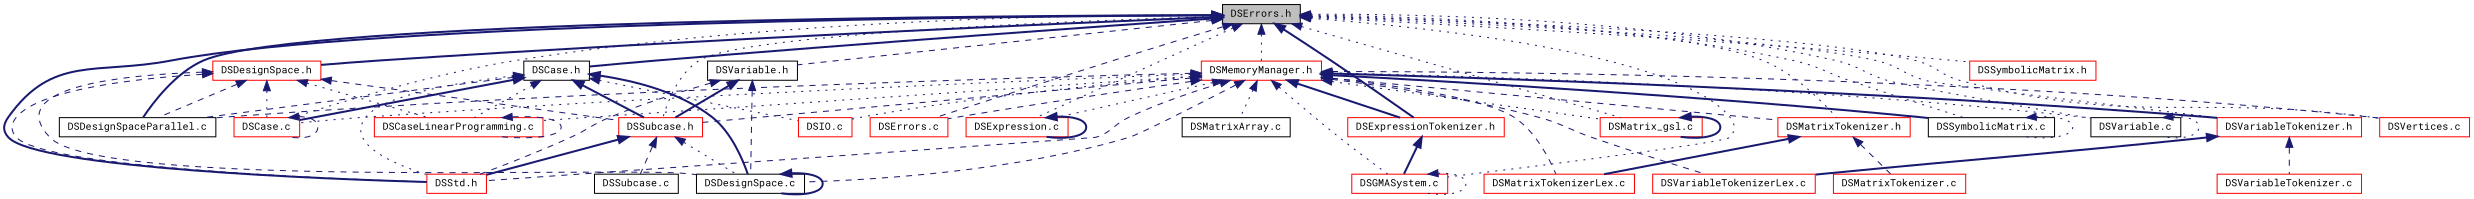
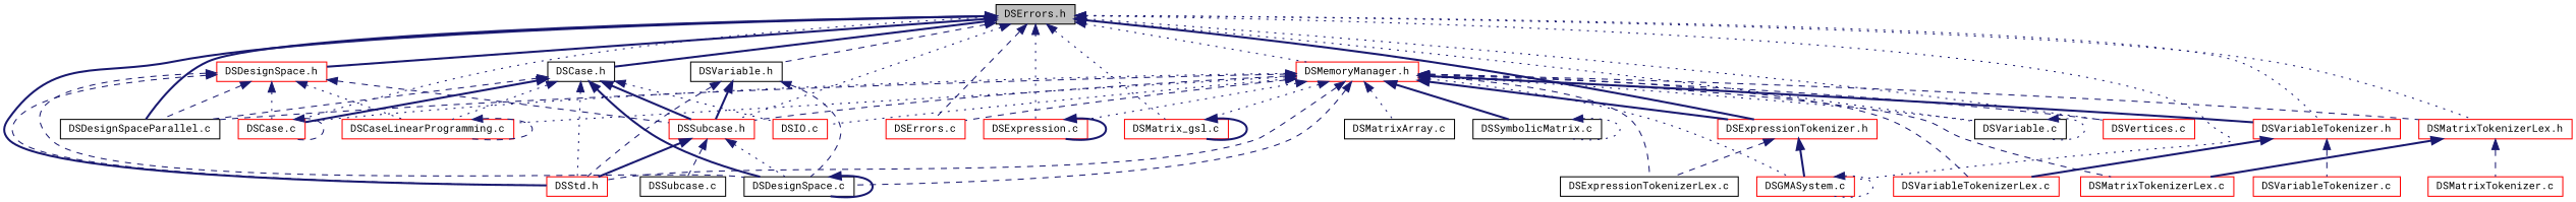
  digraph {
    fontname="Roboto Mono"
    node [color=red fillcolor=white fontname="Roboto Mono" fontsize=10 shape=record style=filled]
    edge [color=midnightblue dir=back fontname="Roboto Mono" fontsize=10 labelfontname=FreeSans labelfontsize=10 style=dotted]
    n1 [color=black fillcolor=grey75 fontcolor=black height=0.2 label="DSErrors.h" width=0.4]
    n2 [height=0.2 label="DSCase.c" width=0.4]
    n3 [color=black height=0.2 label="DSCase.h" width=0.4]
    n4 [color=black height=0.2 label="DSDesignSpaceParallel.c" width=0.4]
    n5 [height=0.2 label="DSStd.h" width=0.4]
    n6 [height=0.2 label="DSSubcase.h" width=0.4]
    n7 [height=0.2 label="DSDesignSpace.h" width=0.4]
    n8 [height=0.2 label="DSErrors.c" width=0.4]
    n9 [height=0.2 label="DSExpression.c" width=0.4]
    n10 [height=0.2 label="DSExpressionTokenizer.h" width=0.4]
    n11 [height=0.2 label="DSGMASystem.c" width=0.4]
    n12 [height=0.2 label="DSMatrix_gsl.c" width=0.4]
-   n13 [height=0.2 label="DSMatrixTokenizer.h" width=0.4]
+   n13 [height=0.2 label="DSMatrixTokenizerLex.h" width=0.4]
    n14 [height=0.2 label="DSMemoryManager.h" width=0.4]
    n15 [color=black height=0.2 label="DSSymbolicMatrix.c" width=0.4]
    n16 [color=black height=0.2 label="DSVariable.c" width=0.4]
    n17 [height=0.2 label="DSVariableTokenizer.h" width=0.4]
    n18 [height=0.2 label="DSVertices.c" width=0.4]
    n19 [color=black height=0.2 label="DSVariable.h" width=0.4]
-   n20 [height=0.2 label="DSSymbolicMatrix.h" width=0.4]
    n21 [height=0.2 label="DSCaseLinearProgramming.c" width=0.4]
    n22 [color=black height=0.2 label="DSDesignSpace.c" width=0.4]
    n23 [height=0.2 label="DSIO.c" width=0.4]
    n24 [color=black height=0.2 label="DSSubcase.c" width=0.4]
+   n25 [color=black height=0.2 label="DSExpressionTokenizerLex.c" width=0.4]
    n26 [height=0.2 label="DSMatrixTokenizer.c" width=0.4]
    n27 [height=0.2 label="DSMatrixTokenizerLex.c" width=0.4]
    n28 [color=black height=0.2 label="DSMatrixArray.c" width=0.4]
    n29 [height=0.2 label="DSVariableTokenizerLex.c" width=0.4]
    n30 [height=0.2 label="DSVariableTokenizer.c" width=0.4]
    n1 -> n2
    n1 -> n3 [style=bold]
    n1 -> n4 [style=bold]
    n1 -> n5 [style=bold]
    n1 -> n6
    n1 -> n7 [style=bold]
    n1 -> n8 [style=dashed]
    n1 -> n9
    n1 -> n10 [style=bold]
    n1 -> n11
    n1 -> n12
    n1 -> n13
    n1 -> n14
-   n1 -> n15
    n1 -> n16
    n1 -> n17
    n1 -> n18
    n1 -> n19 [style=dashed]
-   n1 -> n20
    n2 -> n2 [style=dashed]
    n3 -> n2 [style=bold]
    n3 -> n4 [style=dashed]
    n3 -> n5
    n3 -> n6 [style=bold]
    n3 -> n21
    n3 -> n22 [style=bold]
    n3 -> n23
    n6 -> n5 [style=bold]
    n6 -> n22
    n6 -> n24 [style=dashed]
    n7 -> n2
    n7 -> n4 [style=dashed]
    n7 -> n5 [style=dashed]
    n7 -> n6 [style=dashed]
    n7 -> n21
    n7 -> n22 [style=dashed]
    n9 -> n9 [style=bold]
    n10 -> n11 [style=bold]
+   n10 -> n25 [style=dashed]
    n11 -> n11
    n12 -> n12 [style=bold]
    n13 -> n26 [style=dashed]
    n13 -> n27 [style=bold]
    n14 -> n2
    n14 -> n4 [style=dashed]
    n14 -> n5 [style=dashed]
    n14 -> n6 [style=dashed]
    n14 -> n8 [style=dashed]
    n14 -> n9
    n14 -> n10 [style=bold]
    n14 -> n11
    n14 -> n12
    n14 -> n13 [style=dashed]
    n14 -> n15 [style=bold]
    n14 -> n16
    n14 -> n17 [style=bold]
    n14 -> n18 [style=dashed]
    n14 -> n21
    n14 -> n22 [style=dashed]
    n14 -> n23
+   n14 -> n25 [style=dashed]
    n14 -> n27 [style=dashed]
    n14 -> n28
    n14 -> n29 [style=dashed]
    n15 -> n15
    n16 -> n16
    n17 -> n29 [style=bold]
    n17 -> n30 [style=dashed]
    n19 -> n5 [style=dashed]
    n19 -> n6 [style=bold]
    n19 -> n22 [style=dashed]
    n21 -> n21 [style=dashed]
    n22 -> n22 [style=bold]
  }
